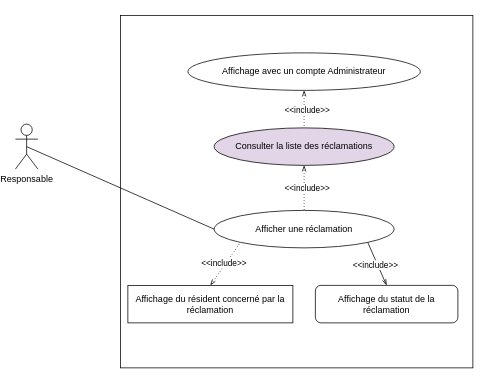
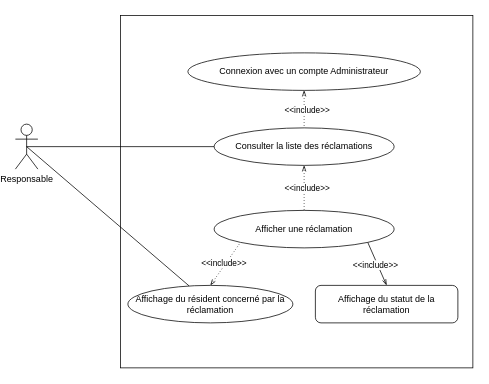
  <mxCell id="0" />
  <mxCell id="1" parent="0" />
  <mxCell id="2" value="" style="whiteSpace=wrap;html=1;aspect=fixed;" parent="1" vertex="1"><mxGeometry x="160" y="20" width="470" height="470" as="geometry" /></mxCell>
- <mxCell id="3" value="Affichage avec un compte Administrateur" style="ellipse;whiteSpace=wrap;html=1;" parent="1" vertex="1"><mxGeometry x="250" y="70" width="310" height="50" as="geometry" /></mxCell>
- <mxCell id="4" value="Consulter la liste des réclamations" style="ellipse;whiteSpace=wrap;html=1;fillColor=#e1d5e7;" parent="1" vertex="1"><mxGeometry x="285" y="170" width="240" height="50" as="geometry" /></mxCell>
+ <mxCell id="3" value="Connexion avec un compte Administrateur" style="ellipse;whiteSpace=wrap;html=1;" parent="1" vertex="1"><mxGeometry x="250" y="70" width="310" height="50" as="geometry" /></mxCell>
+ <mxCell id="4" value="Consulter la liste des réclamations" style="ellipse;whiteSpace=wrap;html=1;" parent="1" vertex="1"><mxGeometry x="285" y="170" width="240" height="50" as="geometry" /></mxCell>
  <mxCell id="5" value="" style="endArrow=none;dashed=1;html=1;dashPattern=1 3;strokeWidth=1;rounded=0;entryX=0.5;entryY=0;entryDx=0;entryDy=0;startArrow=openThin;startFill=0;" parent="1" source="3" target="4" edge="1"><mxGeometry width="50" height="50" relative="1" as="geometry"><mxPoint x="405" y="120" as="sourcePoint" /><mxPoint x="405" y="170" as="targetPoint" /></mxGeometry></mxCell>
  <mxCell id="6" value="&amp;lt;&amp;lt;include&amp;gt;&amp;gt;" style="edgeLabel;html=1;align=center;verticalAlign=middle;resizable=0;points=[];" parent="5" vertex="1" connectable="0"><mxGeometry y="3" relative="1" as="geometry"><mxPoint as="offset" /></mxGeometry></mxCell>
  <mxCell id="7" value="Responsable" style="shape=umlActor;verticalLabelPosition=bottom;verticalAlign=top;html=1;outlineConnect=0;" parent="1" vertex="1"><mxGeometry x="20" y="165" width="30" height="60" as="geometry" /></mxCell>
+ <mxCell id="8" value="" style="endArrow=none;html=1;rounded=0;strokeWidth=1;entryX=0;entryY=0.5;entryDx=0;entryDy=0;exitX=0.5;exitY=0.5;exitDx=0;exitDy=0;exitPerimeter=0;" parent="1" source="7" target="4" edge="1"><mxGeometry width="50" height="50" relative="1" as="geometry"><mxPoint x="35" y="224" as="sourcePoint" /><mxPoint x="285" y="195" as="targetPoint" /></mxGeometry></mxCell>
  <mxCell id="9" value="Afficher une réclamation" style="ellipse;whiteSpace=wrap;html=1;" parent="1" vertex="1"><mxGeometry x="285" y="280" width="240" height="50" as="geometry" /></mxCell>
- <mxCell id="10" value="" style="endArrow=none;html=1;rounded=0;exitX=0.5;exitY=0.5;exitDx=0;exitDy=0;exitPerimeter=0;entryX=0;entryY=0.5;entryDx=0;entryDy=0;" parent="1" source="7" target="9" edge="1"><mxGeometry width="50" height="50" relative="1" as="geometry"><mxPoint x="420" y="250" as="sourcePoint" /><mxPoint x="470" y="200" as="targetPoint" /></mxGeometry></mxCell>
- <mxCell id="11" value="Affichage du résident concerné par la réclamation" style="whiteSpace=wrap;html=1;rounded=0;" parent="1" vertex="1"><mxGeometry x="170" y="380" width="220" height="50" as="geometry" /></mxCell>
+ <mxCell id="10" value="" style="endArrow=none;html=1;rounded=0;exitX=0.5;exitY=0.5;exitDx=0;exitDy=0;exitPerimeter=0;" parent="1" source="7" target="11" edge="1"><mxGeometry width="50" height="50" relative="1" as="geometry"><mxPoint x="420" y="250" as="sourcePoint" /><mxPoint x="470" y="200" as="targetPoint" /></mxGeometry></mxCell>
+ <mxCell id="11" value="Affichage du résident concerné par la réclamation" style="ellipse;whiteSpace=wrap;html=1;" parent="1" vertex="1"><mxGeometry x="170" y="380" width="220" height="50" as="geometry" /></mxCell>
  <mxCell id="12" value="" style="endArrow=none;dashed=0;html=1;dashPattern=1 3;strokeWidth=1;rounded=0;entryX=1;entryY=1;entryDx=0;entryDy=0;startArrow=openThin;startFill=0;exitX=0.5;exitY=0;exitDx=0;exitDy=0;" parent="1" source="16" target="9" edge="1"><mxGeometry width="50" height="50" relative="1" as="geometry"><mxPoint x="415" y="130" as="sourcePoint" /><mxPoint x="415" y="180" as="targetPoint" /></mxGeometry></mxCell>
  <mxCell id="13" value="&amp;lt;&amp;lt;include&amp;gt;&amp;gt;" style="edgeLabel;html=1;align=center;verticalAlign=middle;resizable=0;points=[];" parent="12" vertex="1" connectable="0"><mxGeometry y="3" relative="1" as="geometry"><mxPoint as="offset" /></mxGeometry></mxCell>
  <mxCell id="14" value="" style="endArrow=none;dashed=1;html=1;dashPattern=1 3;strokeWidth=1;rounded=0;entryX=0;entryY=1;entryDx=0;entryDy=0;startArrow=openThin;startFill=0;exitX=0.5;exitY=0;exitDx=0;exitDy=0;" parent="1" source="11" target="9" edge="1"><mxGeometry width="50" height="50" relative="1" as="geometry"><mxPoint x="425" y="140" as="sourcePoint" /><mxPoint x="425" y="190" as="targetPoint" /></mxGeometry></mxCell>
  <mxCell id="15" value="&amp;lt;&amp;lt;include&amp;gt;&amp;gt;" style="edgeLabel;html=1;align=center;verticalAlign=middle;resizable=0;points=[];" parent="14" vertex="1" connectable="0"><mxGeometry y="3" relative="1" as="geometry"><mxPoint as="offset" /></mxGeometry></mxCell>
  <mxCell id="16" value="Affichage du statut de la réclamation" style="whiteSpace=wrap;html=1;rounded=1;" parent="1" vertex="1"><mxGeometry x="420" y="380" width="190" height="50" as="geometry" /></mxCell>
  <mxCell id="17" value="" style="endArrow=none;dashed=1;html=1;dashPattern=1 3;strokeWidth=1;rounded=0;entryX=0.5;entryY=0;entryDx=0;entryDy=0;startArrow=openThin;startFill=0;exitX=0.5;exitY=1;exitDx=0;exitDy=0;" edge="1" parent="1" source="4" target="9"><mxGeometry width="50" height="50" relative="1" as="geometry"><mxPoint x="415" y="130" as="sourcePoint" /><mxPoint x="415" y="180" as="targetPoint" /></mxGeometry></mxCell>
  <mxCell id="18" value="&amp;lt;&amp;lt;include&amp;gt;&amp;gt;" style="edgeLabel;html=1;align=center;verticalAlign=middle;resizable=0;points=[];" vertex="1" connectable="0" parent="17"><mxGeometry y="3" relative="1" as="geometry"><mxPoint as="offset" /></mxGeometry></mxCell>
